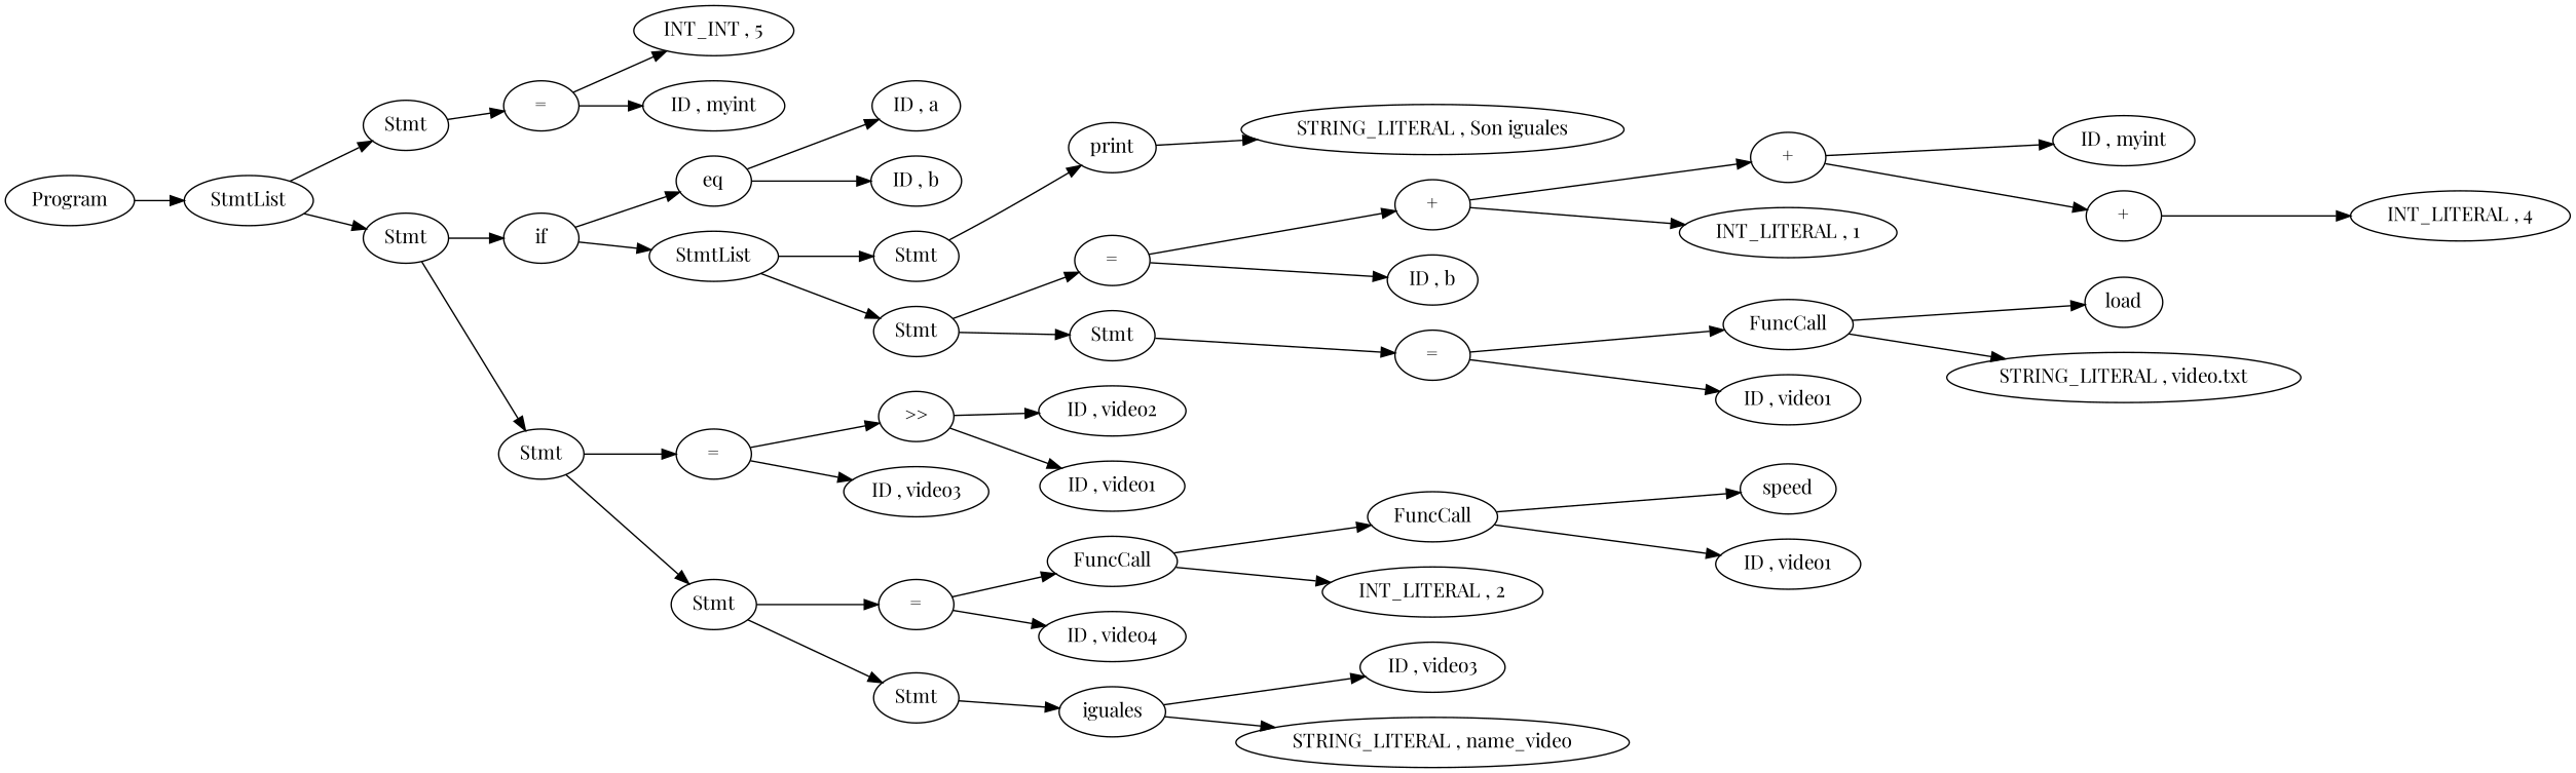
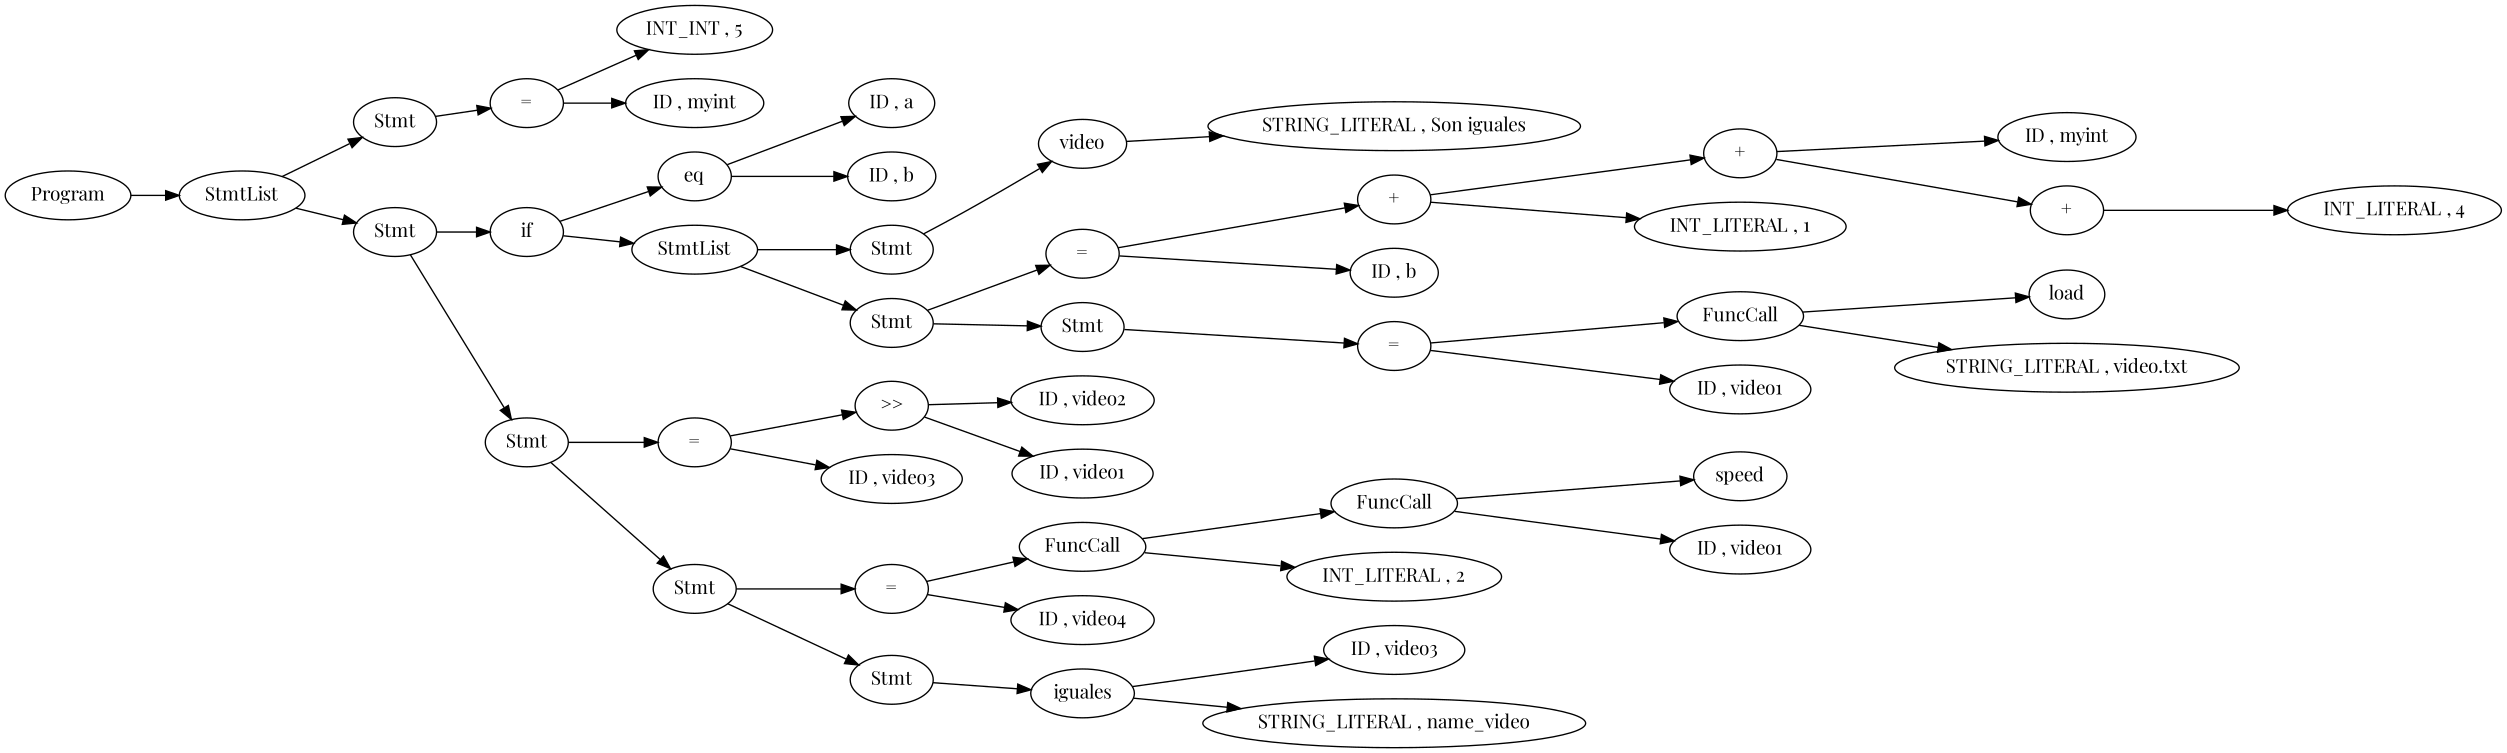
  digraph {
    fontname="Playfair Display"
    rankdir=LR
    node [fontname="Playfair Display" shape=ellipse]
    edge [fontname="Playfair Display"]
    n1 [label=Program]
    n2 [label=StmtList]
    n3 [label=Stmt]
    n4 [label=Stmt]
    n5 [label="="]
    n6 [label=if]
    n7 [label=Stmt]
    n8 [label="INT_INT , 5"]
    n9 [label="ID , myint"]
    n10 [label=eq]
    n11 [label=StmtList]
    n12 [label="="]
    n13 [label=Stmt]
    n14 [label="ID , a"]
    n15 [label="ID , b"]
    n16 [label=Stmt]
    n17 [label=Stmt]
-   n18 [label=print]
+   n18 [label=video]
    n19 [label="="]
    n20 [label=Stmt]
    n21 [label="STRING_LITERAL , Son iguales"]
    n22 [label="+"]
    n23 [label="ID , b"]
    n24 [label="="]
    n25 [label="+"]
    n26 [label="INT_LITERAL , 1"]
    n27 [label="ID , myint"]
    n28 [label="+"]
    n29 [label="INT_LITERAL , 4"]
    n30 [label=FuncCall]
    n31 [label="ID , video1"]
    n32 [label=load]
    n33 [label="STRING_LITERAL , video.txt"]
    n34 [label=">>"]
    n35 [label="ID , video3"]
    n36 [label="="]
    n37 [label=Stmt]
    n38 [label="ID , video2"]
    n39 [label="ID , video1"]
    n40 [label=FuncCall]
    n41 [label="ID , video4"]
    n42 [label=iguales]
    n43 [label=FuncCall]
    n44 [label="INT_LITERAL , 2"]
    n45 [label=speed]
    n46 [label="ID , video1"]
    n47 [label="ID , video3"]
    n48 [label="STRING_LITERAL , name_video"]
    n1 -> n2
    n2 -> n3
    n2 -> n4
    n3 -> n5
    n4 -> n6
    n4 -> n7
    n5 -> n8
    n5 -> n9
    n6 -> n10
    n6 -> n11
    n7 -> n12
    n7 -> n13
    n10 -> n14
    n10 -> n15
    n11 -> n16
    n11 -> n17
    n12 -> n34
    n12 -> n35
    n13 -> n36
    n13 -> n37
    n16 -> n18
    n17 -> n19
    n17 -> n20
    n18 -> n21
    n19 -> n22
    n19 -> n23
    n20 -> n24
    n22 -> n25
    n22 -> n26
    n24 -> n30
    n24 -> n31
    n25 -> n27
    n25 -> n28
    n28 -> n29
    n30 -> n32
    n30 -> n33
    n34 -> n38
    n34 -> n39
    n36 -> n40
    n36 -> n41
    n37 -> n42
    n40 -> n43
    n40 -> n44
    n42 -> n47
    n42 -> n48
    n43 -> n45
    n43 -> n46
  }
